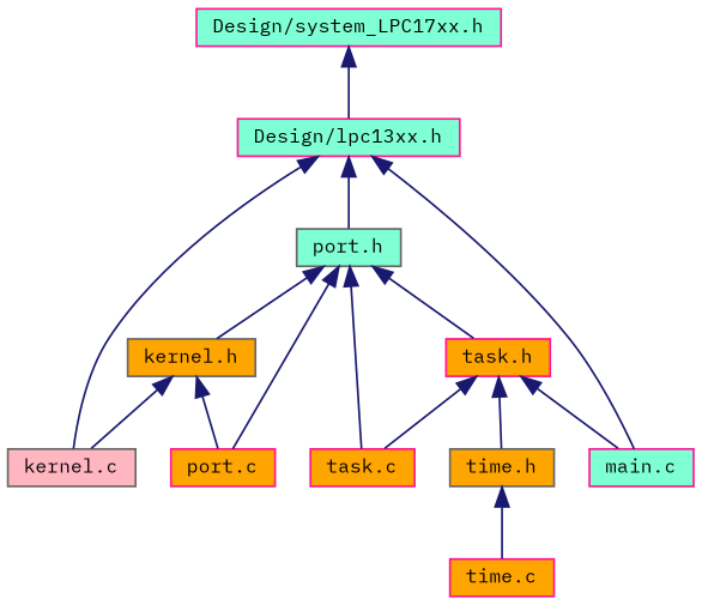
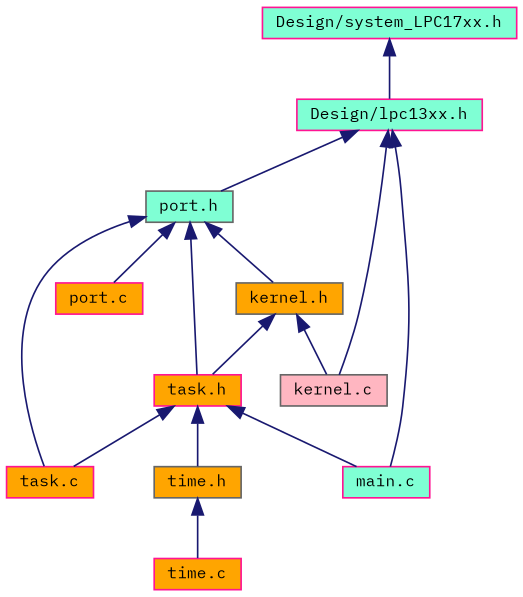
  digraph {
    fontname="IBM Plex Mono"
    node [color=deeppink fillcolor=orange fontname="IBM Plex Mono" fontsize=10 shape=record style=filled]
    edge [color=midnightblue dir=back fontname="IBM Plex Mono" fontsize=10 labelfontname=Helvetica labelfontsize=10 style=solid]
    n1 [fillcolor=aquamarine fontcolor=black height=0.2 label="Design/system_LPC17xx.h" width=0.4]
    n2 [fillcolor=aquamarine height=0.2 label="Design/lpc13xx.h" width=0.4]
    n3 [color=gray40 fillcolor=aquamarine height=0.2 label="port.h" width=0.4]
    n4 [color=gray40 fillcolor=lightpink height=0.2 label="kernel.c" width=0.4]
    n5 [fillcolor=aquamarine height=0.2 label="main.c" width=0.4]
    n6 [color=gray40 height=0.2 label="kernel.h" width=0.4]
    n7 [height=0.2 label="task.h" width=0.4]
    n8 [height=0.2 label="task.c" width=0.4]
    n9 [height=0.2 label="port.c" width=0.4]
    n10 [color=gray40 height=0.2 label="time.h" width=0.4]
    n11 [height=0.2 label="time.c" width=0.4]
    n1 -> n2
    n2 -> n3
    n2 -> n4
    n2 -> n5
    n3 -> n6
    n3 -> n7
    n3 -> n8
    n3 -> n9
    n6 -> n4
-   n6 -> n9
+   n6 -> n7
    n7 -> n5
    n7 -> n8
    n7 -> n10
    n10 -> n11
  }
